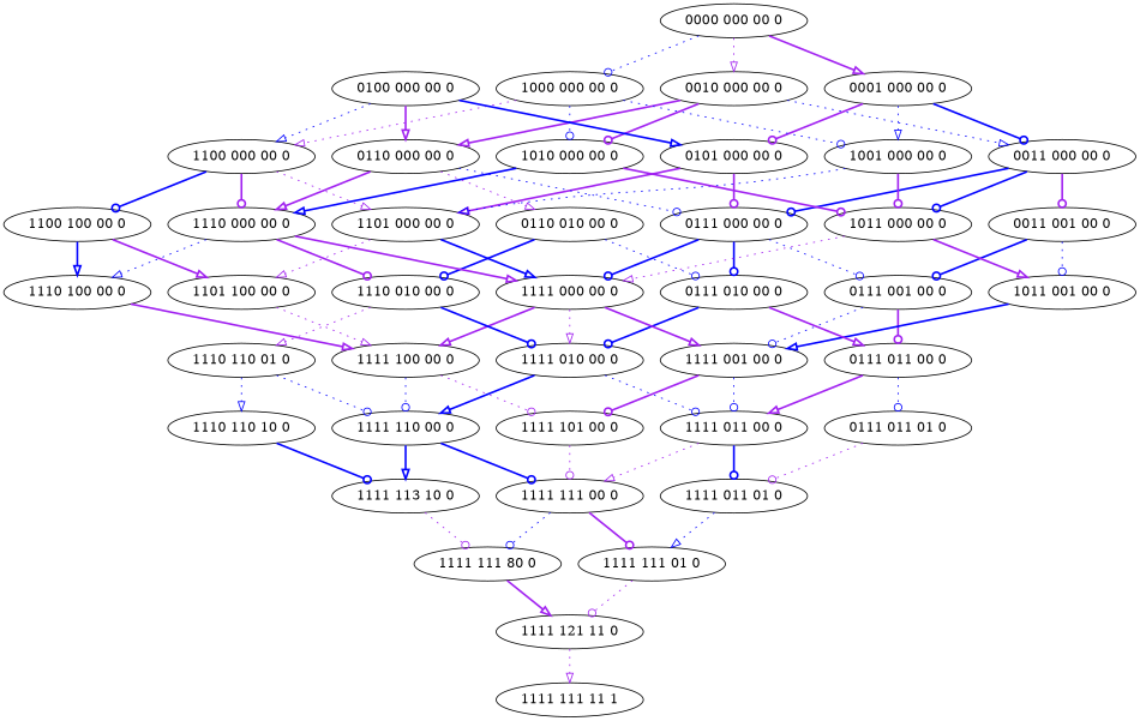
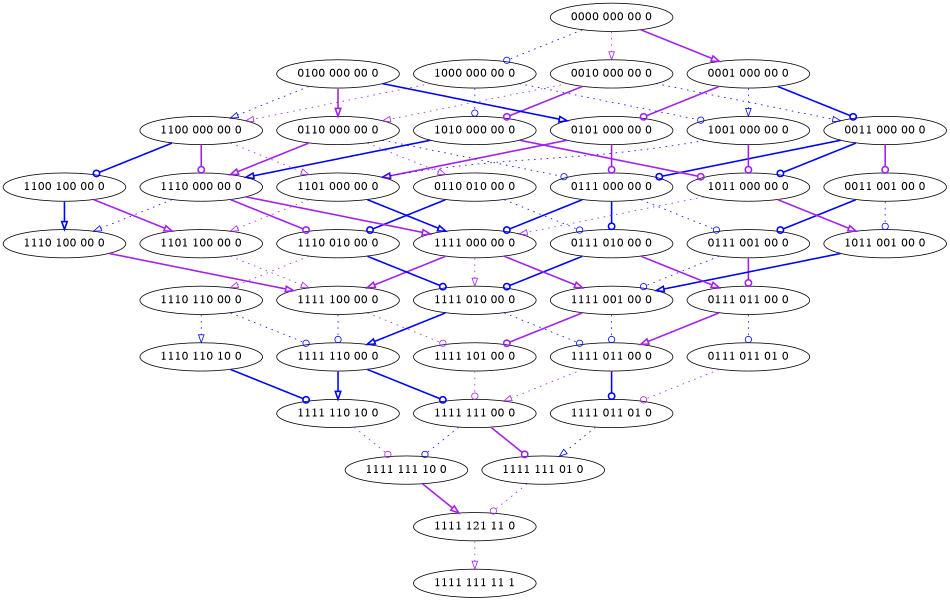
  digraph {
    edge [arrowhead=odot color=purple style=bold]
    "0000 000 00 0"
    "0001 000 00 0"
    "0010 000 00 0"
    "1000 000 00 0"
    "0011 000 00 0"
    "0101 000 00 0"
    "1001 000 00 0"
    "0110 000 00 0"
    "1010 000 00 0"
    "0100 000 00 0"
    "1100 000 00 0"
    "0011 001 00 0"
    "0111 000 00 0"
    "1011 000 00 0"
    "1101 000 00 0"
    "0110 010 00 0"
    "1110 000 00 0"
    "1100 100 00 0"
    "0111 001 00 0"
    "1011 001 00 0"
    "0111 010 00 0"
    "1111 000 00 0"
    "1101 100 00 0"
    "1110 010 00 0"
    "1110 100 00 0"
    "0111 011 00 0"
    "1111 001 00 0"
    "1111 010 00 0"
    "1111 100 00 0"
    "0111 011 01 0"
    "1111 011 00 0"
    "1111 101 00 0"
-   "1110 110 00 0" [label="1110 110 01 0"]
+   "1110 110 00 0"
    "1111 110 00 0"
    "1110 110 10 0"
    "1111 011 01 0"
    "1111 111 00 0"
-   "1111 110 10 0" [label="1111 113 10 0"]
+   "1111 110 10 0"
    "1111 111 01 0"
-   "1111 111 10 0" [label="1111 111 80 0"]
+   "1111 111 10 0"
    n41 [label="1111 121 11 0"]
    "1111 111 11 1"
    "0000 000 00 0" -> "0001 000 00 0" [arrowhead=onormal]
    "0000 000 00 0" -> "0010 000 00 0" [arrowhead=onormal style=dotted]
    "0000 000 00 0" -> "1000 000 00 0" [color=blue style=dotted]
    "0001 000 00 0" -> "0011 000 00 0" [color=blue]
    "0001 000 00 0" -> "0101 000 00 0"
    "0001 000 00 0" -> "1001 000 00 0" [arrowhead=onormal color=blue style=dotted]
    "0010 000 00 0" -> "0011 000 00 0" [arrowhead=onormal color=blue style=dotted]
-   "0010 000 00 0" -> "0110 000 00 0" [arrowhead=onormal]
+   "0010 000 00 0" -> "0110 000 00 0" [arrowhead=onormal style=dotted]
    "0010 000 00 0" -> "1010 000 00 0"
    "1000 000 00 0" -> "1001 000 00 0" [color=blue style=dotted]
    "1000 000 00 0" -> "1010 000 00 0" [color=blue style=dotted]
    "1000 000 00 0" -> "1100 000 00 0" [arrowhead=onormal style=dotted]
    "0011 000 00 0" -> "0011 001 00 0"
    "0011 000 00 0" -> "0111 000 00 0" [color=blue]
    "0011 000 00 0" -> "1011 000 00 0" [color=blue]
    "0101 000 00 0" -> "0111 000 00 0"
    "0101 000 00 0" -> "1101 000 00 0" [arrowhead=onormal]
    "1001 000 00 0" -> "1011 000 00 0"
    "1001 000 00 0" -> "1101 000 00 0" [arrowhead=onormal color=blue style=dotted]
    "0110 000 00 0" -> "0111 000 00 0" [color=blue style=dotted]
    "0110 000 00 0" -> "0110 010 00 0" [arrowhead=onormal style=dotted]
    "0110 000 00 0" -> "1110 000 00 0" [arrowhead=onormal]
    "1010 000 00 0" -> "1011 000 00 0"
    "1010 000 00 0" -> "1110 000 00 0" [arrowhead=onormal color=blue]
    "0100 000 00 0" -> "0101 000 00 0" [arrowhead=onormal color=blue]
    "0100 000 00 0" -> "0110 000 00 0" [arrowhead=onormal]
    "0100 000 00 0" -> "1100 000 00 0" [arrowhead=onormal color=blue style=dotted]
    "1100 000 00 0" -> "1101 000 00 0" [arrowhead=onormal style=dotted]
    "1100 000 00 0" -> "1110 000 00 0"
    "1100 000 00 0" -> "1100 100 00 0" [color=blue]
    "0011 001 00 0" -> "0111 001 00 0" [color=blue]
    "0011 001 00 0" -> "1011 001 00 0" [color=blue style=dotted]
    "0111 000 00 0" -> "0111 001 00 0" [color=blue style=dotted]
    "0111 000 00 0" -> "0111 010 00 0" [color=blue]
    "0111 000 00 0" -> "1111 000 00 0" [color=blue]
    "1011 000 00 0" -> "1011 001 00 0" [arrowhead=onormal]
    "1011 000 00 0" -> "1111 000 00 0" [arrowhead=onormal style=dotted]
    "1101 000 00 0" -> "1111 000 00 0" [arrowhead=onormal color=blue]
    "1101 000 00 0" -> "1101 100 00 0" [arrowhead=onormal style=dotted]
    "0110 010 00 0" -> "0111 010 00 0" [color=blue style=dotted]
    "0110 010 00 0" -> "1110 010 00 0" [color=blue]
    "1110 000 00 0" -> "1111 000 00 0" [arrowhead=onormal]
    "1110 000 00 0" -> "1110 010 00 0"
    "1110 000 00 0" -> "1110 100 00 0" [arrowhead=onormal color=blue style=dotted]
    "1100 100 00 0" -> "1101 100 00 0" [arrowhead=onormal]
    "1100 100 00 0" -> "1110 100 00 0" [arrowhead=onormal color=blue]
    "0111 001 00 0" -> "0111 011 00 0"
    "0111 001 00 0" -> "1111 001 00 0" [color=blue style=dotted]
    "1011 001 00 0" -> "1111 001 00 0" [arrowhead=onormal color=blue]
    "0111 010 00 0" -> "0111 011 00 0" [arrowhead=onormal]
    "0111 010 00 0" -> "1111 010 00 0" [color=blue]
    "1111 000 00 0" -> "1111 001 00 0" [arrowhead=onormal]
    "1111 000 00 0" -> "1111 010 00 0" [arrowhead=onormal style=dotted]
    "1111 000 00 0" -> "1111 100 00 0" [arrowhead=onormal]
    "1101 100 00 0" -> "1111 100 00 0" [arrowhead=onormal style=dotted]
    "1110 010 00 0" -> "1111 010 00 0" [color=blue]
    "1110 010 00 0" -> "1110 110 00 0" [arrowhead=onormal style=dotted]
    "1110 100 00 0" -> "1111 100 00 0" [arrowhead=onormal]
    "0111 011 00 0" -> "0111 011 01 0" [color=blue style=dotted]
    "0111 011 00 0" -> "1111 011 00 0" [arrowhead=onormal]
    "1111 001 00 0" -> "1111 011 00 0" [color=blue style=dotted]
    "1111 001 00 0" -> "1111 101 00 0"
    "1111 010 00 0" -> "1111 011 00 0" [color=blue style=dotted]
    "1111 010 00 0" -> "1111 110 00 0" [arrowhead=onormal color=blue]
    "1111 100 00 0" -> "1111 101 00 0" [style=dotted]
    "1111 100 00 0" -> "1111 110 00 0" [color=blue style=dotted]
    "0111 011 01 0" -> "1111 011 01 0" [style=dotted]
    "1111 011 00 0" -> "1111 011 01 0" [color=blue]
    "1111 011 00 0" -> "1111 111 00 0" [arrowhead=onormal style=dotted]
    "1111 101 00 0" -> "1111 111 00 0" [style=dotted]
    "1110 110 00 0" -> "1111 110 00 0" [color=blue style=dotted]
    "1110 110 00 0" -> "1110 110 10 0" [arrowhead=onormal color=blue style=dotted]
    "1111 110 00 0" -> "1111 111 00 0" [color=blue]
    "1111 110 00 0" -> "1111 110 10 0" [arrowhead=onormal color=blue]
    "1110 110 10 0" -> "1111 110 10 0" [color=blue]
    "1111 011 01 0" -> "1111 111 01 0" [arrowhead=onormal color=blue style=dotted]
    "1111 111 00 0" -> "1111 111 01 0"
    "1111 111 00 0" -> "1111 111 10 0" [color=blue style=dotted]
    "1111 110 10 0" -> "1111 111 10 0" [style=dotted]
    "1111 111 01 0" -> n41 [style=dotted]
    "1111 111 10 0" -> n41 [arrowhead=onormal]
    n41 -> "1111 111 11 1" [arrowhead=onormal style=dotted]
  }
